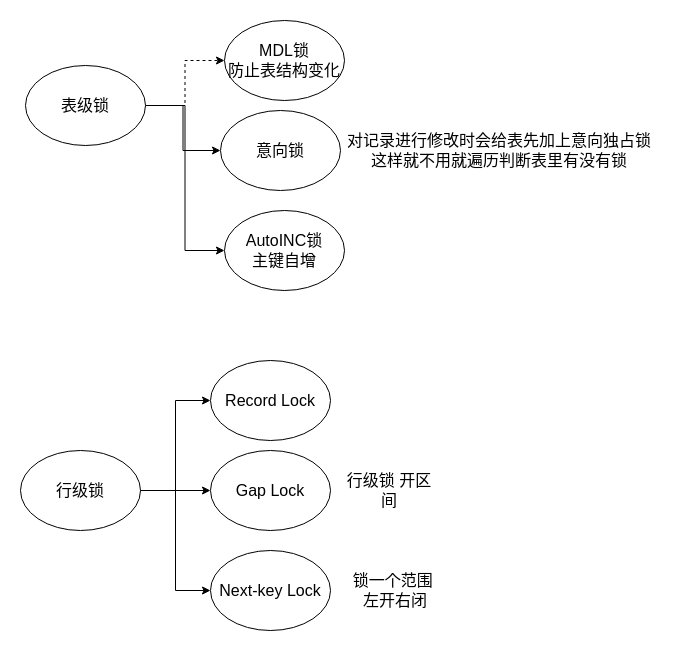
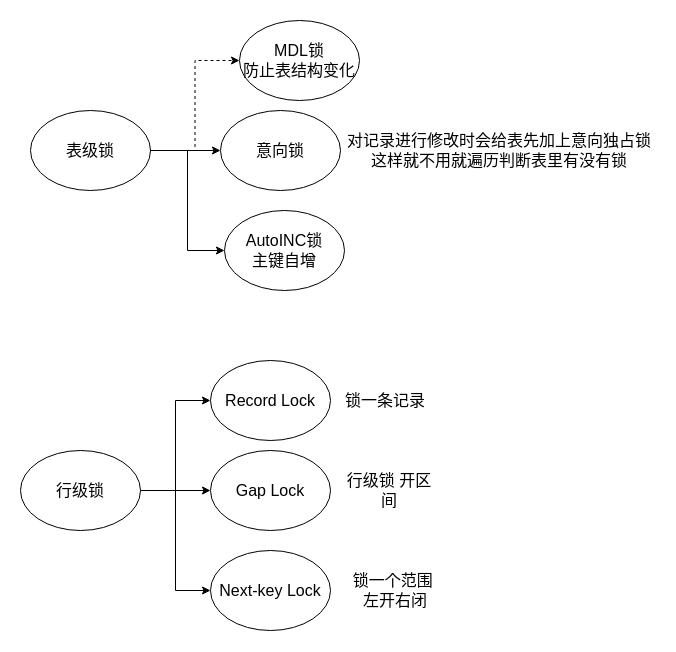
  <mxCell id="0" />
  <mxCell id="1" parent="0" />
  <mxCell id="2" style="edgeStyle=orthogonalEdgeStyle;rounded=0;orthogonalLoop=1;jettySize=auto;html=1;exitX=1;exitY=0.5;exitDx=0;exitDy=0;entryX=0;entryY=0.5;entryDx=0;entryDy=0;dashed=1;" edge="1" parent="1" source="5" target="6"><mxGeometry relative="1" as="geometry" /></mxCell>
  <mxCell id="3" style="edgeStyle=orthogonalEdgeStyle;rounded=0;orthogonalLoop=1;jettySize=auto;html=1;exitX=1;exitY=0.5;exitDx=0;exitDy=0;" edge="1" parent="1" source="5" target="7"><mxGeometry relative="1" as="geometry" /></mxCell>
  <mxCell id="4" style="edgeStyle=orthogonalEdgeStyle;rounded=0;orthogonalLoop=1;jettySize=auto;html=1;exitX=1;exitY=0.5;exitDx=0;exitDy=0;entryX=0;entryY=0.5;entryDx=0;entryDy=0;" edge="1" parent="1" source="5" target="9"><mxGeometry relative="1" as="geometry" /></mxCell>
- <mxCell id="5" value="表级锁" style="ellipse;whiteSpace=wrap;html=1;fontSize=16;" vertex="1" parent="1"><mxGeometry x="25" y="65" width="120" height="80" as="geometry" /></mxCell>
- <mxCell id="6" value="MDL锁&lt;div&gt;防止表结构变化&lt;/div&gt;" style="ellipse;whiteSpace=wrap;html=1;fontSize=16;" vertex="1" parent="1"><mxGeometry x="224" y="20" width="120" height="80" as="geometry" /></mxCell>
+ <mxCell id="5" value="表级锁" style="ellipse;whiteSpace=wrap;html=1;fontSize=16;" vertex="1" parent="1"><mxGeometry x="30" y="110" width="120" height="80" as="geometry" /></mxCell>
+ <mxCell id="6" value="MDL锁&lt;div&gt;防止表结构变化&lt;/div&gt;" style="ellipse;whiteSpace=wrap;html=1;fontSize=16;" vertex="1" parent="1"><mxGeometry x="239" y="20" width="120" height="80" as="geometry" /></mxCell>
  <mxCell id="7" value="意向锁" style="ellipse;whiteSpace=wrap;html=1;fontSize=16;" vertex="1" parent="1"><mxGeometry x="220" y="110" width="120" height="80" as="geometry" /></mxCell>
  <mxCell id="8" value="对记录进行修改时会给表先加上意向独占锁&lt;div style=&quot;font-size: 16px;&quot;&gt;这样就不用就遍历判断表里有没有锁&lt;/div&gt;" style="text;html=1;align=center;verticalAlign=middle;whiteSpace=wrap;rounded=0;fontSize=16;" vertex="1" parent="1"><mxGeometry x="344" y="130" width="310" height="40" as="geometry" /></mxCell>
  <mxCell id="9" value="AutoINC锁&lt;div&gt;主键自增&lt;/div&gt;" style="ellipse;whiteSpace=wrap;html=1;fontSize=16;" vertex="1" parent="1"><mxGeometry x="224" y="210" width="120" height="80" as="geometry" /></mxCell>
  <mxCell id="10" style="edgeStyle=orthogonalEdgeStyle;rounded=0;orthogonalLoop=1;jettySize=auto;html=1;exitX=1;exitY=0.5;exitDx=0;exitDy=0;entryX=0;entryY=0.5;entryDx=0;entryDy=0;" edge="1" parent="1" source="13" target="14"><mxGeometry relative="1" as="geometry" /></mxCell>
  <mxCell id="11" style="edgeStyle=orthogonalEdgeStyle;rounded=0;orthogonalLoop=1;jettySize=auto;html=1;exitX=1;exitY=0.5;exitDx=0;exitDy=0;entryX=0;entryY=0.5;entryDx=0;entryDy=0;" edge="1" parent="1" source="13" target="15"><mxGeometry relative="1" as="geometry" /></mxCell>
  <mxCell id="12" style="edgeStyle=orthogonalEdgeStyle;rounded=0;orthogonalLoop=1;jettySize=auto;html=1;exitX=1;exitY=0.5;exitDx=0;exitDy=0;entryX=0;entryY=0.5;entryDx=0;entryDy=0;" edge="1" parent="1" source="13" target="16"><mxGeometry relative="1" as="geometry" /></mxCell>
  <mxCell id="13" value="行级锁" style="ellipse;whiteSpace=wrap;html=1;fontSize=16;" vertex="1" parent="1"><mxGeometry x="20" y="450" width="120" height="80" as="geometry" /></mxCell>
  <mxCell id="14" value="Record Lock" style="ellipse;whiteSpace=wrap;html=1;fontSize=16;" vertex="1" parent="1"><mxGeometry x="210" y="360" width="120" height="80" as="geometry" /></mxCell>
  <mxCell id="15" value="Gap Lock" style="ellipse;whiteSpace=wrap;html=1;fontSize=16;" vertex="1" parent="1"><mxGeometry x="210" y="450" width="120" height="80" as="geometry" /></mxCell>
  <mxCell id="16" value="Next-key Lock" style="ellipse;whiteSpace=wrap;html=1;fontSize=16;" vertex="1" parent="1"><mxGeometry x="210" y="550" width="120" height="80" as="geometry" /></mxCell>
+ <mxCell id="17" value="锁一条记录" style="text;html=1;align=center;verticalAlign=middle;whiteSpace=wrap;rounded=0;fontSize=16;" vertex="1" parent="1"><mxGeometry x="340" y="387.5" width="90" height="25" as="geometry" /></mxCell>
  <mxCell id="18" value="行级锁 开区间" style="text;html=1;align=center;verticalAlign=middle;whiteSpace=wrap;rounded=0;fontSize=16;" vertex="1" parent="1"><mxGeometry x="344" y="473.75" width="90" height="32.5" as="geometry" /></mxCell>
  <mxCell id="19" value="锁一个范围&amp;nbsp;&lt;div&gt;左开右闭&lt;/div&gt;" style="text;html=1;align=center;verticalAlign=middle;whiteSpace=wrap;rounded=0;fontSize=16;" vertex="1" parent="1"><mxGeometry x="350" y="573.75" width="90" height="32.5" as="geometry" /></mxCell>
